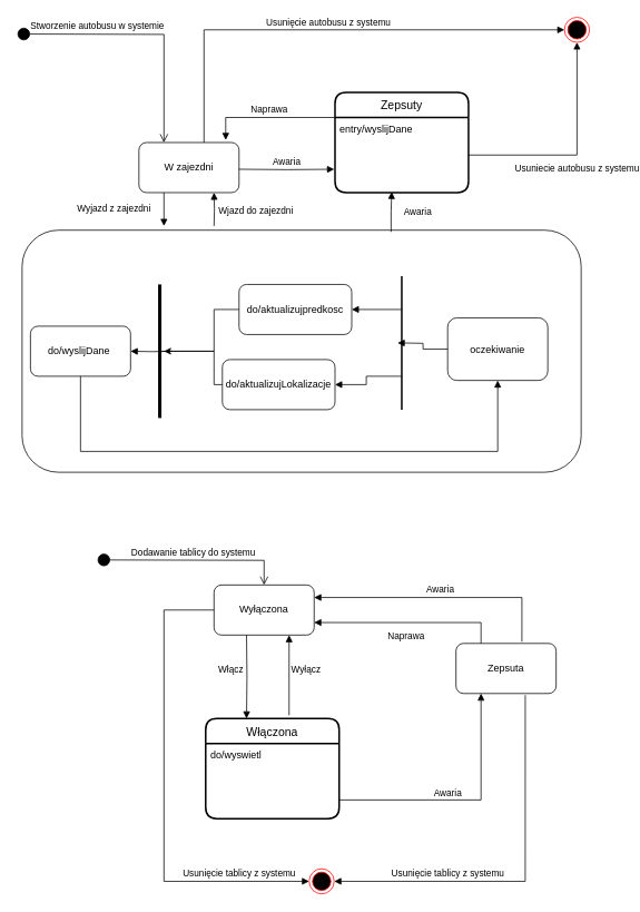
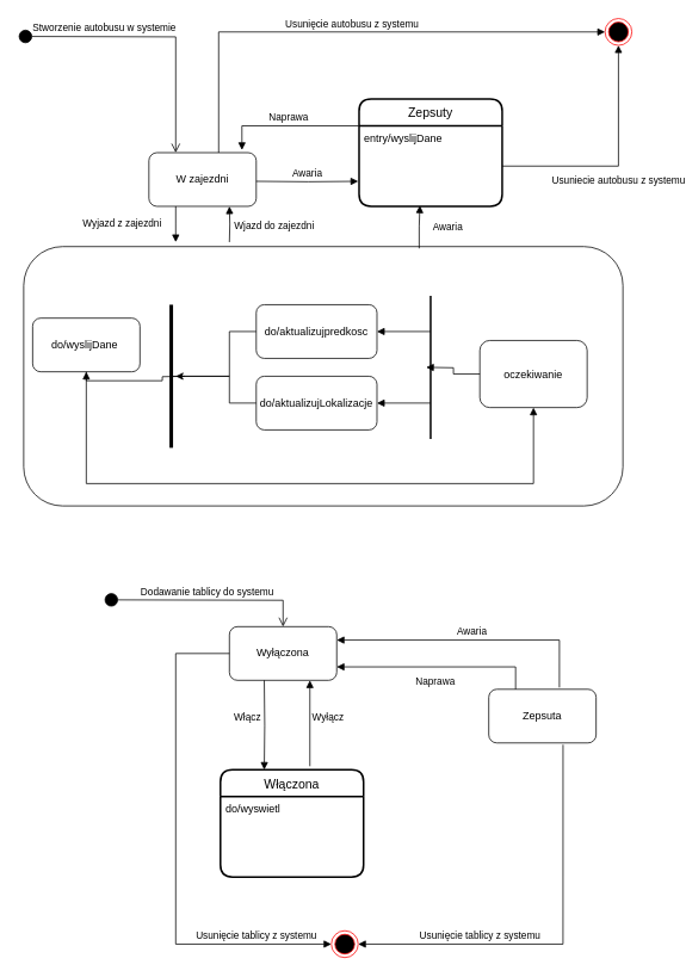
  <mxCell id="0" />
  <mxCell id="1" parent="0" />
  <mxCell id="2" value="" style="rounded=1;whiteSpace=wrap;html=1;" vertex="1" parent="1"><mxGeometry x="26" y="275" width="670" height="290" as="geometry" /></mxCell>
  <mxCell id="3" value="" style="line;strokeWidth=2;direction=south;html=1;" parent="1" vertex="1"><mxGeometry x="476" y="330" width="10" height="160" as="geometry" /></mxCell>
- <mxCell id="4" value="do/aktualizujLokalizacje" style="rounded=1;whiteSpace=wrap;html=1;" parent="1" vertex="1"><mxGeometry x="266" y="430" width="135" height="60" as="geometry" /></mxCell>
+ <mxCell id="4" value="do/aktualizujLokalizacje" style="rounded=1;whiteSpace=wrap;html=1;" parent="1" vertex="1"><mxGeometry x="286" y="420" width="135" height="60" as="geometry" /></mxCell>
  <mxCell id="5" value="do/aktualizujpredkosc" style="rounded=1;whiteSpace=wrap;html=1;" parent="1" vertex="1"><mxGeometry x="286" y="340" width="135" height="60" as="geometry" /></mxCell>
- <mxCell id="6" value="do/wyslijDane&amp;nbsp;" style="rounded=1;whiteSpace=wrap;html=1;" parent="1" vertex="1"><mxGeometry x="36" y="390" width="120" height="60" as="geometry" /></mxCell>
+ <mxCell id="6" value="do/wyslijDane&amp;nbsp;" style="rounded=1;whiteSpace=wrap;html=1;" parent="1" vertex="1"><mxGeometry x="36" y="355" width="120" height="60" as="geometry" /></mxCell>
  <mxCell id="7" value="" style="edgeStyle=elbowEdgeStyle;elbow=horizontal;endArrow=classic;html=1;rounded=0;exitX=0;exitY=0.5;exitDx=0;exitDy=0;" parent="1" edge="1" source="4"><mxGeometry width="50" height="50" relative="1" as="geometry"><mxPoint x="166" y="540" as="sourcePoint" /><mxPoint x="196" y="420" as="targetPoint" /><Array as="points"><mxPoint x="256" y="420" /></Array></mxGeometry></mxCell>
  <mxCell id="8" value="" style="html=1;verticalAlign=bottom;endArrow=block;rounded=0;edgeStyle=orthogonalEdgeStyle;entryX=1;entryY=0.5;entryDx=0;entryDy=0;exitX=0.25;exitY=0.5;exitDx=0;exitDy=0;exitPerimeter=0;" parent="1" source="3" target="5" edge="1"><mxGeometry width="80" relative="1" as="geometry"><mxPoint x="366" y="370" as="sourcePoint" /><mxPoint x="236" y="510" as="targetPoint" /><Array as="points" /></mxGeometry></mxCell>
  <mxCell id="9" value="" style="html=1;verticalAlign=bottom;endArrow=block;rounded=0;edgeStyle=orthogonalEdgeStyle;entryX=1;entryY=0.5;entryDx=0;entryDy=0;exitX=0.75;exitY=0.5;exitDx=0;exitDy=0;exitPerimeter=0;" parent="1" source="3" edge="1" target="4"><mxGeometry width="80" relative="1" as="geometry"><mxPoint x="376" y="450" as="sourcePoint" /><mxPoint x="256" y="510" as="targetPoint" /></mxGeometry></mxCell>
  <mxCell id="10" value="" style="line;strokeWidth=4;direction=south;html=1;perimeter=backbonePerimeter;points=[];outlineConnect=0;" parent="1" vertex="1"><mxGeometry x="186" y="340" width="10" height="160" as="geometry" /></mxCell>
  <mxCell id="11" value="" style="html=1;verticalAlign=bottom;endArrow=block;rounded=0;edgeStyle=orthogonalEdgeStyle;" parent="1" target="6" edge="1"><mxGeometry width="80" relative="1" as="geometry"><mxPoint x="206" y="420" as="sourcePoint" /><mxPoint x="236" y="510" as="targetPoint" /></mxGeometry></mxCell>
  <mxCell id="12" value="oczekiwanie" style="rounded=1;whiteSpace=wrap;html=1;" vertex="1" parent="1"><mxGeometry x="536" y="380" width="120" height="75" as="geometry" /></mxCell>
  <mxCell id="13" value="" style="html=1;verticalAlign=bottom;endArrow=block;rounded=0;edgeStyle=orthogonalEdgeStyle;exitX=0;exitY=0.5;exitDx=0;exitDy=0;" edge="1" parent="1" source="12"><mxGeometry width="80" relative="1" as="geometry"><mxPoint x="346" y="350" as="sourcePoint" /><mxPoint x="476" y="410" as="targetPoint" /></mxGeometry></mxCell>
  <mxCell id="14" value="" style="html=1;verticalAlign=bottom;endArrow=block;rounded=0;edgeStyle=orthogonalEdgeStyle;exitX=0.5;exitY=1;exitDx=0;exitDy=0;entryX=0.5;entryY=1;entryDx=0;entryDy=0;" edge="1" parent="1" source="6" target="12"><mxGeometry width="80" relative="1" as="geometry"><mxPoint x="346" y="350" as="sourcePoint" /><mxPoint x="426" y="350" as="targetPoint" /><Array as="points"><mxPoint x="96" y="540" /><mxPoint x="596" y="540" /></Array></mxGeometry></mxCell>
  <mxCell id="15" value="" style="html=1;verticalAlign=bottom;endArrow=none;rounded=0;edgeStyle=orthogonalEdgeStyle;exitX=0;exitY=0.5;exitDx=0;exitDy=0;" edge="1" parent="1" source="5" target="10"><mxGeometry width="80" relative="1" as="geometry"><mxPoint x="301" y="370" as="sourcePoint" /><mxPoint x="196" y="420" as="targetPoint" /><Array as="points"><mxPoint x="256" y="370" /><mxPoint x="256" y="420" /></Array></mxGeometry></mxCell>
  <mxCell id="16" value="Stworzenie autobusu w systemie" style="html=1;verticalAlign=bottom;startArrow=circle;startFill=1;endArrow=open;startSize=6;endSize=8;rounded=0;edgeStyle=orthogonalEdgeStyle;entryX=0.25;entryY=0;entryDx=0;entryDy=0;" edge="1" parent="1" target="17"><mxGeometry x="-0.372" width="80" relative="1" as="geometry"><mxPoint x="20" y="40" as="sourcePoint" /><mxPoint x="231" y="170" as="targetPoint" /><mxPoint as="offset" /></mxGeometry></mxCell>
  <mxCell id="17" value="W zajezdni" style="rounded=1;whiteSpace=wrap;html=1;" vertex="1" parent="1"><mxGeometry x="166" y="170" width="120" height="60" as="geometry" /></mxCell>
  <mxCell id="18" value="" style="ellipse;html=1;shape=endState;fillColor=#000000;strokeColor=#ff0000;" vertex="1" parent="1"><mxGeometry x="676" y="20" width="30" height="30" as="geometry" /></mxCell>
  <mxCell id="19" value="Zepsuty" style="swimlane;childLayout=stackLayout;horizontal=1;startSize=30;horizontalStack=0;rounded=1;fontSize=14;fontStyle=0;strokeWidth=2;resizeParent=0;resizeLast=1;shadow=0;dashed=0;align=center;" vertex="1" parent="1"><mxGeometry x="401" y="110" width="160" height="120" as="geometry" /></mxCell>
  <mxCell id="20" value="entry/wyslijDane" style="align=left;strokeColor=none;fillColor=none;spacingLeft=4;fontSize=12;verticalAlign=top;resizable=0;rotatable=0;part=1;" vertex="1" parent="19"><mxGeometry y="30" width="160" height="90" as="geometry" /></mxCell>
  <mxCell id="21" value="Usunięcie autobusu z systemu" style="html=1;verticalAlign=bottom;endArrow=block;rounded=0;edgeStyle=orthogonalEdgeStyle;entryX=0;entryY=0.5;entryDx=0;entryDy=0;" edge="1" parent="1" target="18"><mxGeometry width="80" relative="1" as="geometry"><mxPoint x="244" y="170" as="sourcePoint" /><mxPoint x="466" y="360" as="targetPoint" /><Array as="points"><mxPoint x="244" y="35" /></Array></mxGeometry></mxCell>
  <mxCell id="22" value="Wyjazd z zajezdni" style="html=1;verticalAlign=bottom;endArrow=block;rounded=0;edgeStyle=orthogonalEdgeStyle;exitX=0.25;exitY=1;exitDx=0;exitDy=0;" edge="1" parent="1" source="17"><mxGeometry x="0.5" y="-60" width="80" relative="1" as="geometry"><mxPoint x="386" y="360" as="sourcePoint" /><mxPoint x="196" y="270" as="targetPoint" /><mxPoint as="offset" /></mxGeometry></mxCell>
  <mxCell id="23" value="Wjazd do zajezdni" style="html=1;verticalAlign=bottom;endArrow=block;rounded=0;edgeStyle=orthogonalEdgeStyle;entryX=0.75;entryY=1;entryDx=0;entryDy=0;" edge="1" parent="1" target="17"><mxGeometry x="-0.5" y="-50" width="80" relative="1" as="geometry"><mxPoint x="256" y="270" as="sourcePoint" /><mxPoint x="466" y="360" as="targetPoint" /><mxPoint as="offset" /></mxGeometry></mxCell>
  <mxCell id="24" value="Awaria" style="html=1;verticalAlign=bottom;endArrow=block;rounded=0;edgeStyle=orthogonalEdgeStyle;exitX=0.66;exitY=0.007;exitDx=0;exitDy=0;exitPerimeter=0;entryX=0.425;entryY=0.989;entryDx=0;entryDy=0;entryPerimeter=0;" edge="1" parent="1" source="2" target="20"><mxGeometry x="-0.366" y="-32" width="80" relative="1" as="geometry"><mxPoint x="386" y="360" as="sourcePoint" /><mxPoint x="472" y="230" as="targetPoint" /><mxPoint as="offset" /></mxGeometry></mxCell>
  <mxCell id="25" value="Awaria" style="html=1;verticalAlign=bottom;endArrow=block;rounded=0;edgeStyle=orthogonalEdgeStyle;entryX=-0.006;entryY=0.689;entryDx=0;entryDy=0;entryPerimeter=0;" edge="1" parent="1" target="20"><mxGeometry width="80" relative="1" as="geometry"><mxPoint x="286" y="202" as="sourcePoint" /><mxPoint x="466" y="360" as="targetPoint" /></mxGeometry></mxCell>
  <mxCell id="26" value="Naprawa" style="html=1;verticalAlign=bottom;endArrow=block;rounded=0;edgeStyle=orthogonalEdgeStyle;exitX=0;exitY=0;exitDx=0;exitDy=0;entryX=0.867;entryY=-0.05;entryDx=0;entryDy=0;entryPerimeter=0;" edge="1" parent="1" source="20" target="17"><mxGeometry width="80" relative="1" as="geometry"><mxPoint x="386" y="360" as="sourcePoint" /><mxPoint x="466" y="360" as="targetPoint" /><Array as="points"><mxPoint x="270" y="140" /></Array></mxGeometry></mxCell>
  <mxCell id="27" value="Usuniecie autobusu z systemu" style="html=1;verticalAlign=bottom;endArrow=block;rounded=0;edgeStyle=orthogonalEdgeStyle;exitX=1;exitY=0.5;exitDx=0;exitDy=0;entryX=0.5;entryY=1;entryDx=0;entryDy=0;" edge="1" parent="1" source="20" target="18"><mxGeometry x="-0.019" y="-25" width="80" relative="1" as="geometry"><mxPoint x="386" y="360" as="sourcePoint" /><mxPoint x="466" y="360" as="targetPoint" /><mxPoint x="-25" y="25" as="offset" /></mxGeometry></mxCell>
  <mxCell id="28" value="Dodawanie tablicy do systemu" style="html=1;verticalAlign=bottom;startArrow=circle;startFill=1;endArrow=open;startSize=6;endSize=8;rounded=0;edgeStyle=orthogonalEdgeStyle;" edge="1" parent="1" target="29"><mxGeometry width="80" relative="1" as="geometry"><mxPoint x="116" y="670" as="sourcePoint" /><mxPoint x="326" y="720" as="targetPoint" /></mxGeometry></mxCell>
  <mxCell id="29" value="Wyłączona" style="rounded=1;whiteSpace=wrap;html=1;" vertex="1" parent="1"><mxGeometry x="256" y="700" width="120" height="60" as="geometry" /></mxCell>
  <mxCell id="30" value="Włączona" style="swimlane;childLayout=stackLayout;horizontal=1;startSize=30;horizontalStack=0;rounded=1;fontSize=14;fontStyle=0;strokeWidth=2;resizeParent=0;resizeLast=1;shadow=0;dashed=0;align=center;" vertex="1" parent="1"><mxGeometry x="246" y="860" width="160" height="120" as="geometry" /></mxCell>
  <mxCell id="31" value="do/wyswietl" style="align=left;strokeColor=none;fillColor=none;spacingLeft=4;fontSize=12;verticalAlign=top;resizable=0;rotatable=0;part=1;" vertex="1" parent="30"><mxGeometry y="30" width="160" height="90" as="geometry" /></mxCell>
  <mxCell id="32" value="Zepsuta" style="rounded=1;whiteSpace=wrap;html=1;" vertex="1" parent="1"><mxGeometry x="546" y="770" width="120" height="60" as="geometry" /></mxCell>
  <mxCell id="33" value="Wyłącz" style="html=1;verticalAlign=bottom;endArrow=block;rounded=0;edgeStyle=orthogonalEdgeStyle;exitX=0.625;exitY=-0.033;exitDx=0;exitDy=0;exitPerimeter=0;entryX=0.75;entryY=1;entryDx=0;entryDy=0;" edge="1" parent="1" source="30" target="29"><mxGeometry x="-0.041" y="-20" width="80" relative="1" as="geometry"><mxPoint x="386" y="830" as="sourcePoint" /><mxPoint x="466" y="830" as="targetPoint" /><mxPoint as="offset" /></mxGeometry></mxCell>
  <mxCell id="34" value="Włącz" style="html=1;verticalAlign=bottom;endArrow=block;rounded=0;edgeStyle=orthogonalEdgeStyle;entryX=0.306;entryY=0;entryDx=0;entryDy=0;entryPerimeter=0;" edge="1" parent="1" target="30"><mxGeometry x="0.0" y="-19" width="80" relative="1" as="geometry"><mxPoint x="295" y="760" as="sourcePoint" /><mxPoint x="466" y="830" as="targetPoint" /><mxPoint as="offset" /></mxGeometry></mxCell>
- <mxCell id="35" value="Awaria" style="html=1;verticalAlign=bottom;endArrow=block;rounded=0;edgeStyle=orthogonalEdgeStyle;exitX=1;exitY=0.75;exitDx=0;exitDy=0;entryX=0.25;entryY=1;entryDx=0;entryDy=0;" edge="1" parent="1" source="31" target="32"><mxGeometry x="-0.126" width="80" relative="1" as="geometry"><mxPoint x="386" y="830" as="sourcePoint" /><mxPoint x="466" y="830" as="targetPoint" /><mxPoint as="offset" /></mxGeometry></mxCell>
  <mxCell id="36" value="Naprawa" style="html=1;verticalAlign=bottom;endArrow=block;rounded=0;edgeStyle=orthogonalEdgeStyle;exitX=0.25;exitY=0;exitDx=0;exitDy=0;entryX=1;entryY=0.75;entryDx=0;entryDy=0;" edge="1" parent="1" source="32" target="29"><mxGeometry x="0.022" y="25" width="80" relative="1" as="geometry"><mxPoint x="386" y="830" as="sourcePoint" /><mxPoint x="466" y="830" as="targetPoint" /><mxPoint as="offset" /></mxGeometry></mxCell>
  <mxCell id="37" value="Awaria" style="html=1;verticalAlign=bottom;endArrow=block;rounded=0;edgeStyle=orthogonalEdgeStyle;exitX=0.658;exitY=-0.033;exitDx=0;exitDy=0;exitPerimeter=0;entryX=1;entryY=0.25;entryDx=0;entryDy=0;" edge="1" parent="1" source="32" target="29"><mxGeometry width="80" relative="1" as="geometry"><mxPoint x="386" y="830" as="sourcePoint" /><mxPoint x="466" y="830" as="targetPoint" /><Array as="points"><mxPoint x="625" y="715" /></Array></mxGeometry></mxCell>
  <mxCell id="38" value="" style="ellipse;html=1;shape=endState;fillColor=#000000;strokeColor=#ff0000;" vertex="1" parent="1"><mxGeometry x="370" y="1040" width="30" height="30" as="geometry" /></mxCell>
  <mxCell id="39" value="Usunięcie tablicy z systemu" style="html=1;verticalAlign=bottom;endArrow=block;rounded=0;edgeStyle=orthogonalEdgeStyle;exitX=0;exitY=0.5;exitDx=0;exitDy=0;entryX=0;entryY=0.5;entryDx=0;entryDy=0;" edge="1" parent="1" source="29" target="38"><mxGeometry x="0.7" width="80" relative="1" as="geometry"><mxPoint x="386" y="830" as="sourcePoint" /><mxPoint x="466" y="830" as="targetPoint" /><Array as="points"><mxPoint x="196" y="730" /><mxPoint x="196" y="1055" /></Array><mxPoint as="offset" /></mxGeometry></mxCell>
  <mxCell id="40" value="Usunięcie tablicy z systemu" style="html=1;verticalAlign=bottom;endArrow=block;rounded=0;edgeStyle=orthogonalEdgeStyle;exitX=0.692;exitY=1.033;exitDx=0;exitDy=0;exitPerimeter=0;entryX=1;entryY=0.5;entryDx=0;entryDy=0;" edge="1" parent="1" source="32" target="38"><mxGeometry x="0.398" width="80" relative="1" as="geometry"><mxPoint x="446" y="880" as="sourcePoint" /><mxPoint x="466" y="1030" as="targetPoint" /><Array as="points"><mxPoint x="629" y="1055" /></Array><mxPoint as="offset" /></mxGeometry></mxCell>
